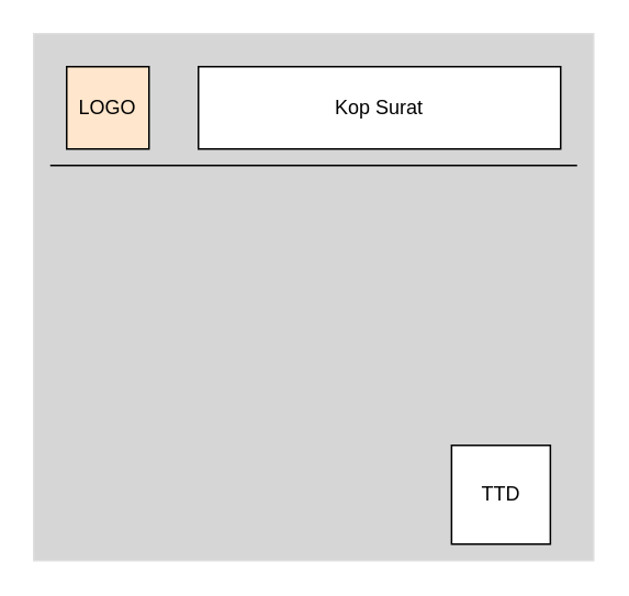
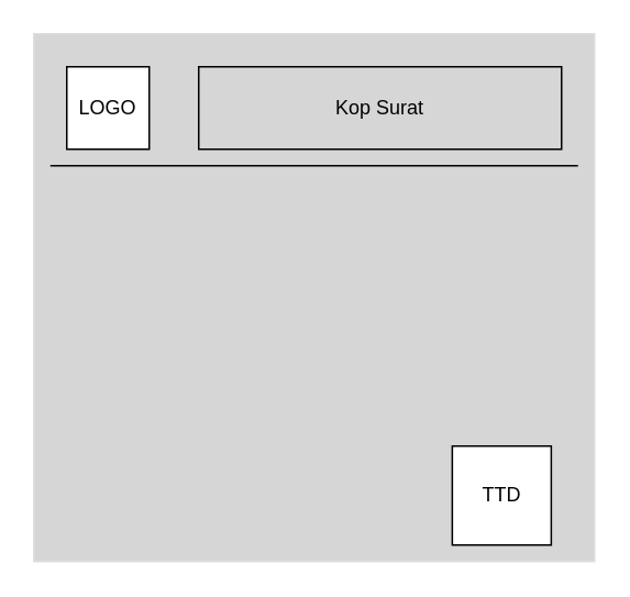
  <mxCell id="0" />
  <mxCell id="1" parent="0" />
  <mxCell id="2" value="" style="rounded=0;whiteSpace=wrap;html=1;fontSize=18;fillColor=#D6D6D6;strokeColor=#DEDEDE;" parent="1" vertex="1"><mxGeometry x="20" y="20" width="340" height="320" as="geometry" /></mxCell>
- <mxCell id="3" value="LOGO" style="rounded=0;whiteSpace=wrap;html=1;fillColor=#ffe6cc;" vertex="1" parent="1"><mxGeometry x="40" y="40" width="50" height="50" as="geometry" /></mxCell>
- <mxCell id="4" value="Kop Surat" style="rounded=0;whiteSpace=wrap;html=1;" vertex="1" parent="1"><mxGeometry x="120" y="40" width="220" height="50" as="geometry" /></mxCell>
+ <mxCell id="3" value="LOGO" style="rounded=0;whiteSpace=wrap;html=1;" vertex="1" parent="1"><mxGeometry x="40" y="40" width="50" height="50" as="geometry" /></mxCell>
+ <mxCell id="4" value="Kop Surat" style="rounded=0;whiteSpace=wrap;html=1;fillColor=#d6d6d6;" vertex="1" parent="1"><mxGeometry x="120" y="40" width="220" height="50" as="geometry" /></mxCell>
  <mxCell id="5" value="" style="endArrow=none;html=1;rounded=0;" edge="1" parent="1"><mxGeometry width="50" height="50" relative="1" as="geometry"><mxPoint x="30" y="100" as="sourcePoint" /><mxPoint x="350" y="100" as="targetPoint" /></mxGeometry></mxCell>
  <mxCell id="6" value="TTD" style="rounded=0;whiteSpace=wrap;html=1;" vertex="1" parent="1"><mxGeometry x="273.75" y="270" width="60" height="60" as="geometry" /></mxCell>
